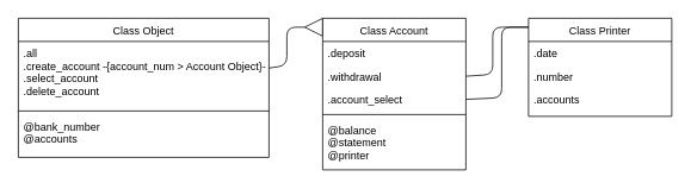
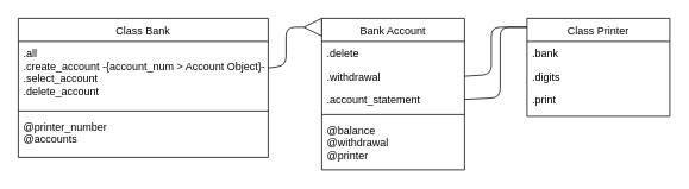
  <mxCell id="0" />
  <mxCell id="1" parent="0" />
  <mxCell id="2" style="edgeStyle=orthogonalEdgeStyle;rounded=0;orthogonalLoop=1;jettySize=auto;html=1;exitX=0;exitY=0.5;exitDx=0;exitDy=0;" edge="1" parent="1" source="3"><mxGeometry relative="1" as="geometry"><mxPoint x="370" y="40.2" as="targetPoint" /></mxGeometry></mxCell>
  <mxCell id="3" value="" style="triangle;whiteSpace=wrap;html=1;rotation=-180;" parent="1" vertex="1"><mxGeometry x="340" y="20" width="20" height="20" as="geometry" /></mxCell>
  <mxCell id="4" value="" style="endArrow=none;html=1;entryX=1;entryY=0.5;entryDx=0;entryDy=0;exitX=1;exitY=0.403;exitDx=0;exitDy=0;exitPerimeter=0;" parent="1" source="12" target="3" edge="1"><mxGeometry width="50" height="50" relative="1" as="geometry"><mxPoint x="320" y="120" as="sourcePoint" /><mxPoint x="390" y="70" as="targetPoint" /><Array as="points"><mxPoint x="320" y="73" /><mxPoint x="320" y="30" /></Array></mxGeometry></mxCell>
- <mxCell id="5" value="Class Account" style="swimlane;fontStyle=0;align=center;verticalAlign=top;childLayout=stackLayout;horizontal=1;startSize=26;horizontalStack=0;resizeParent=1;resizeLast=0;collapsible=1;marginBottom=0;rounded=0;shadow=0;strokeWidth=1;" parent="1" vertex="1"><mxGeometry x="360" y="20" width="160" height="170" as="geometry"><mxRectangle x="550" y="140" width="160" height="26" as="alternateBounds" /></mxGeometry></mxCell>
- <mxCell id="6" value=".deposit" style="text;align=left;verticalAlign=top;spacingLeft=4;spacingRight=4;overflow=hidden;rotatable=0;points=[[0,0.5],[1,0.5]];portConstraint=eastwest;" parent="5" vertex="1"><mxGeometry y="26" width="160" height="26" as="geometry" /></mxCell>
+ <mxCell id="5" value="Bank Account" style="swimlane;fontStyle=0;align=center;verticalAlign=top;childLayout=stackLayout;horizontal=1;startSize=26;horizontalStack=0;resizeParent=1;resizeLast=0;collapsible=1;marginBottom=0;rounded=0;shadow=0;strokeWidth=1;" parent="1" vertex="1"><mxGeometry x="360" y="20" width="160" height="170" as="geometry"><mxRectangle x="550" y="140" width="160" height="26" as="alternateBounds" /></mxGeometry></mxCell>
+ <mxCell id="6" value=".delete" style="text;align=left;verticalAlign=top;spacingLeft=4;spacingRight=4;overflow=hidden;rotatable=0;points=[[0,0.5],[1,0.5]];portConstraint=eastwest;" parent="5" vertex="1"><mxGeometry y="26" width="160" height="26" as="geometry" /></mxCell>
  <mxCell id="7" value=".withdrawal" style="text;align=left;verticalAlign=top;spacingLeft=4;spacingRight=4;overflow=hidden;rotatable=0;points=[[0,0.5],[1,0.5]];portConstraint=eastwest;rounded=0;shadow=0;html=0;" parent="5" vertex="1"><mxGeometry y="52" width="160" height="26" as="geometry" /></mxCell>
- <mxCell id="8" value=".account_select" style="text;align=left;verticalAlign=top;spacingLeft=4;spacingRight=4;overflow=hidden;rotatable=0;points=[[0,0.5],[1,0.5]];portConstraint=eastwest;rounded=0;shadow=0;html=0;" parent="5" vertex="1"><mxGeometry y="78" width="160" height="26" as="geometry" /></mxCell>
+ <mxCell id="8" value=".account_statement" style="text;align=left;verticalAlign=top;spacingLeft=4;spacingRight=4;overflow=hidden;rotatable=0;points=[[0,0.5],[1,0.5]];portConstraint=eastwest;rounded=0;shadow=0;html=0;" parent="5" vertex="1"><mxGeometry y="78" width="160" height="26" as="geometry" /></mxCell>
  <mxCell id="9" value="" style="line;html=1;strokeWidth=1;align=left;verticalAlign=middle;spacingTop=-1;spacingLeft=3;spacingRight=3;rotatable=0;labelPosition=right;points=[];portConstraint=eastwest;" parent="5" vertex="1"><mxGeometry y="104" width="160" height="8" as="geometry" /></mxCell>
- <mxCell id="10" value="@balance&#10;@statement&#10;@printer&#10;" style="text;align=left;verticalAlign=top;spacingLeft=4;spacingRight=4;overflow=hidden;rotatable=0;points=[[0,0.5],[1,0.5]];portConstraint=eastwest;" parent="5" vertex="1"><mxGeometry y="112" width="160" height="58" as="geometry" /></mxCell>
- <mxCell id="11" value="Class Object" style="swimlane;fontStyle=0;align=center;verticalAlign=top;childLayout=stackLayout;horizontal=1;startSize=26;horizontalStack=0;resizeParent=1;resizeLast=0;collapsible=1;marginBottom=0;rounded=0;shadow=0;strokeWidth=1;" parent="1" vertex="1"><mxGeometry x="20" y="20" width="280" height="156" as="geometry"><mxRectangle x="550" y="140" width="160" height="26" as="alternateBounds" /></mxGeometry></mxCell>
+ <mxCell id="10" value="@balance&#10;@withdrawal&#10;@printer&#10;" style="text;align=left;verticalAlign=top;spacingLeft=4;spacingRight=4;overflow=hidden;rotatable=0;points=[[0,0.5],[1,0.5]];portConstraint=eastwest;" parent="5" vertex="1"><mxGeometry y="112" width="160" height="58" as="geometry" /></mxCell>
+ <mxCell id="11" value="Class Bank" style="swimlane;fontStyle=0;align=center;verticalAlign=top;childLayout=stackLayout;horizontal=1;startSize=26;horizontalStack=0;resizeParent=1;resizeLast=0;collapsible=1;marginBottom=0;rounded=0;shadow=0;strokeWidth=1;" parent="1" vertex="1"><mxGeometry x="20" y="20" width="280" height="156" as="geometry"><mxRectangle x="550" y="140" width="160" height="26" as="alternateBounds" /></mxGeometry></mxCell>
  <mxCell id="12" value=".all&#10;.create_account -{account_num &gt; Account Object}-&#10;.select_account&#10;.delete_account" style="text;align=left;verticalAlign=top;spacingLeft=4;spacingRight=4;overflow=hidden;rotatable=0;points=[[0,0.5],[1,0.5]];portConstraint=eastwest;rounded=0;shadow=0;html=0;" parent="11" vertex="1"><mxGeometry y="26" width="280" height="74" as="geometry" /></mxCell>
  <mxCell id="13" value="" style="line;html=1;strokeWidth=1;align=left;verticalAlign=middle;spacingTop=-1;spacingLeft=3;spacingRight=3;rotatable=0;labelPosition=right;points=[];portConstraint=eastwest;" parent="11" vertex="1"><mxGeometry y="100" width="280" height="8" as="geometry" /></mxCell>
- <mxCell id="14" value="@bank_number&#10;@accounts&#10;" style="text;align=left;verticalAlign=top;spacingLeft=4;spacingRight=4;overflow=hidden;rotatable=0;points=[[0,0.5],[1,0.5]];portConstraint=eastwest;" parent="11" vertex="1"><mxGeometry y="108" width="280" height="48" as="geometry" /></mxCell>
+ <mxCell id="14" value="@printer_number&#10;@accounts&#10;" style="text;align=left;verticalAlign=top;spacingLeft=4;spacingRight=4;overflow=hidden;rotatable=0;points=[[0,0.5],[1,0.5]];portConstraint=eastwest;" parent="11" vertex="1"><mxGeometry y="108" width="280" height="48" as="geometry" /></mxCell>
  <mxCell id="15" value="Class Printer" style="swimlane;fontStyle=0;align=center;verticalAlign=top;childLayout=stackLayout;horizontal=1;startSize=26;horizontalStack=0;resizeParent=1;resizeLast=0;collapsible=1;marginBottom=0;rounded=0;shadow=0;strokeWidth=1;" vertex="1" parent="1"><mxGeometry x="590" y="20" width="160" height="110" as="geometry"><mxRectangle x="550" y="140" width="160" height="26" as="alternateBounds" /></mxGeometry></mxCell>
- <mxCell id="16" value=".date" style="text;align=left;verticalAlign=top;spacingLeft=4;spacingRight=4;overflow=hidden;rotatable=0;points=[[0,0.5],[1,0.5]];portConstraint=eastwest;rounded=0;shadow=0;html=0;" vertex="1" parent="15"><mxGeometry y="26" width="160" height="26" as="geometry" /></mxCell>
- <mxCell id="17" value=".number" style="text;align=left;verticalAlign=top;spacingLeft=4;spacingRight=4;overflow=hidden;rotatable=0;points=[[0,0.5],[1,0.5]];portConstraint=eastwest;rounded=0;shadow=0;html=0;" vertex="1" parent="15"><mxGeometry y="52" width="160" height="26" as="geometry" /></mxCell>
- <mxCell id="18" value=".accounts" style="text;align=left;verticalAlign=top;spacingLeft=4;spacingRight=4;overflow=hidden;rotatable=0;points=[[0,0.5],[1,0.5]];portConstraint=eastwest;rounded=0;shadow=0;html=0;" vertex="1" parent="15"><mxGeometry y="78" width="160" height="26" as="geometry" /></mxCell>
+ <mxCell id="16" value=".bank" style="text;align=left;verticalAlign=top;spacingLeft=4;spacingRight=4;overflow=hidden;rotatable=0;points=[[0,0.5],[1,0.5]];portConstraint=eastwest;rounded=0;shadow=0;html=0;" vertex="1" parent="15"><mxGeometry y="26" width="160" height="26" as="geometry" /></mxCell>
+ <mxCell id="17" value=".digits" style="text;align=left;verticalAlign=top;spacingLeft=4;spacingRight=4;overflow=hidden;rotatable=0;points=[[0,0.5],[1,0.5]];portConstraint=eastwest;rounded=0;shadow=0;html=0;" vertex="1" parent="15"><mxGeometry y="52" width="160" height="26" as="geometry" /></mxCell>
+ <mxCell id="18" value=".print" style="text;align=left;verticalAlign=top;spacingLeft=4;spacingRight=4;overflow=hidden;rotatable=0;points=[[0,0.5],[1,0.5]];portConstraint=eastwest;rounded=0;shadow=0;html=0;" vertex="1" parent="15"><mxGeometry y="78" width="160" height="26" as="geometry" /></mxCell>
  <mxCell id="19" value="" style="endArrow=none;html=1;exitX=1;exitY=0.5;exitDx=0;exitDy=0;" edge="1" parent="1" source="7"><mxGeometry width="50" height="50" relative="1" as="geometry"><mxPoint x="520" y="85.822" as="sourcePoint" /><mxPoint x="590" y="30" as="targetPoint" /><Array as="points"><mxPoint x="550" y="83" /><mxPoint x="550" y="30" /></Array></mxGeometry></mxCell>
  <mxCell id="20" value="" style="endArrow=none;html=1;exitX=1;exitY=0.5;exitDx=0;exitDy=0;" edge="1" parent="1" source="8"><mxGeometry width="50" height="50" relative="1" as="geometry"><mxPoint x="520" y="111.912" as="sourcePoint" /><mxPoint x="590" y="30" as="targetPoint" /><Array as="points"><mxPoint x="560" y="109" /><mxPoint x="560" y="30" /></Array></mxGeometry></mxCell>
